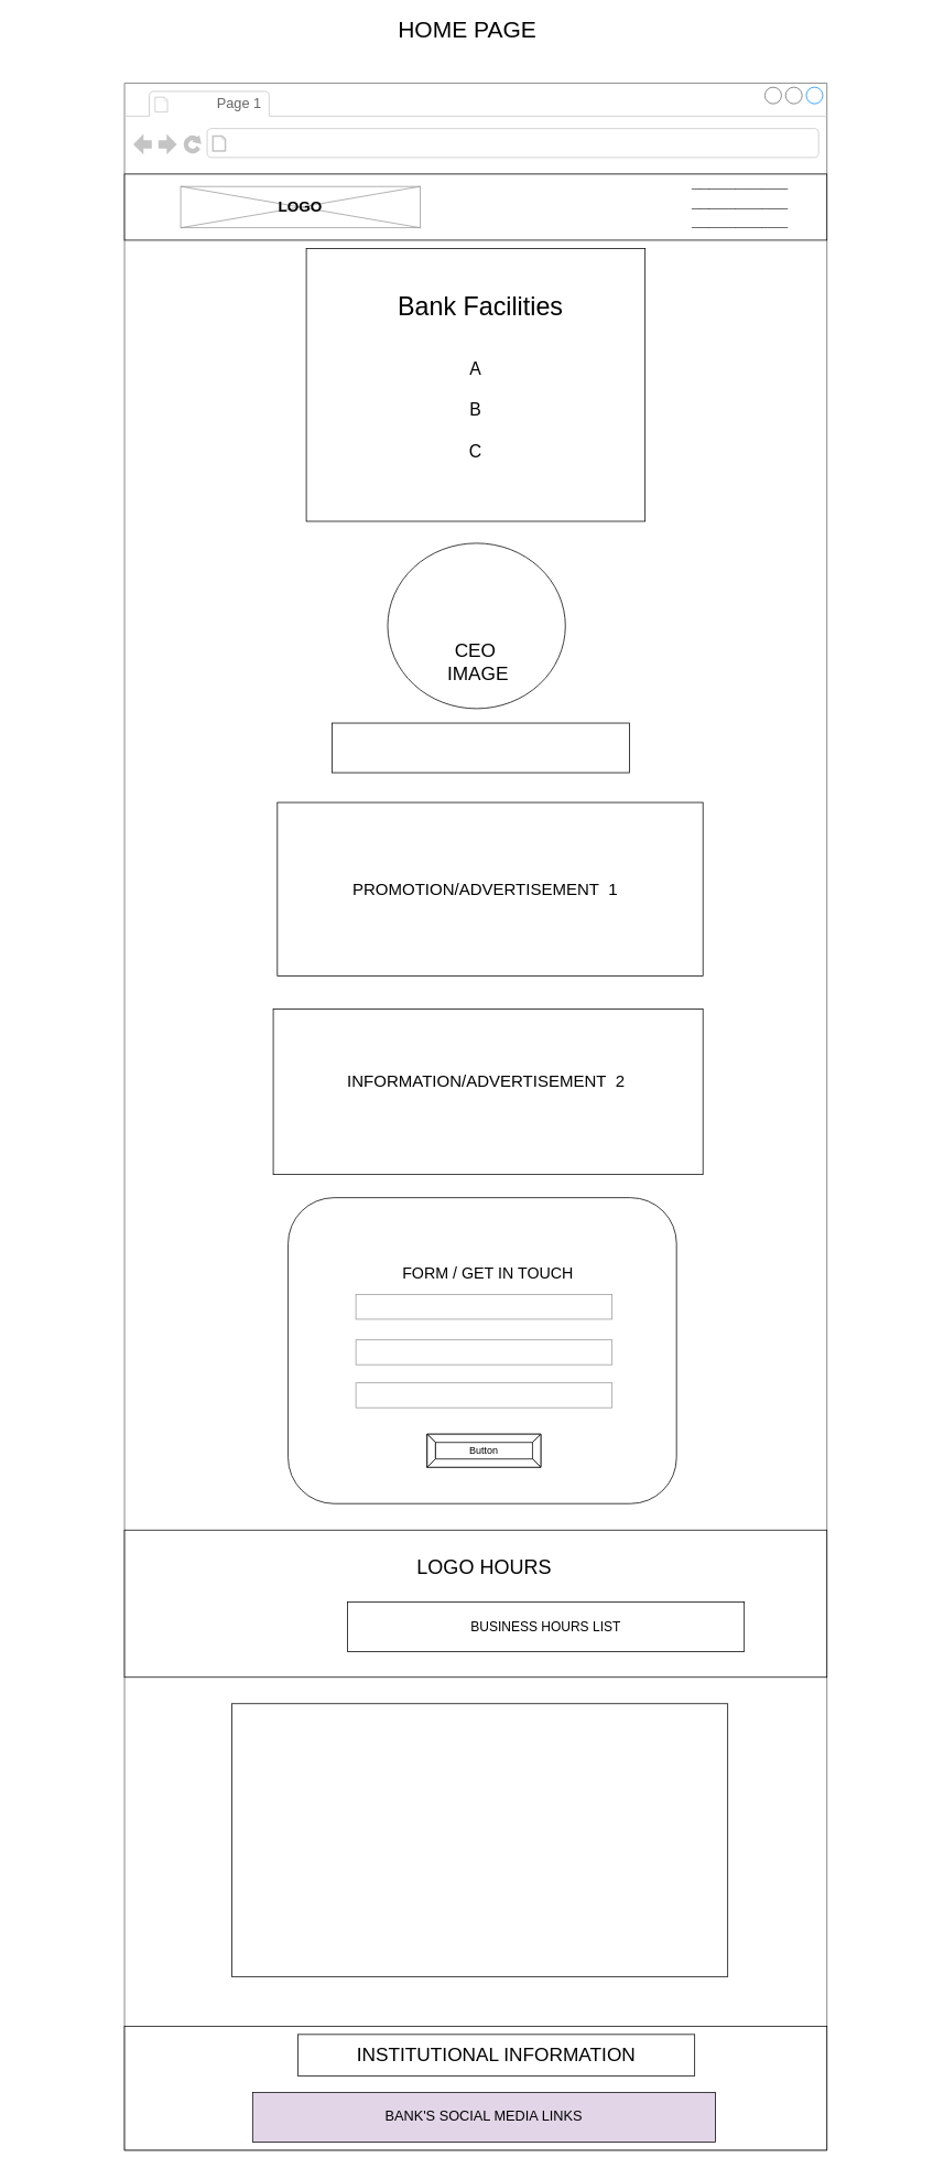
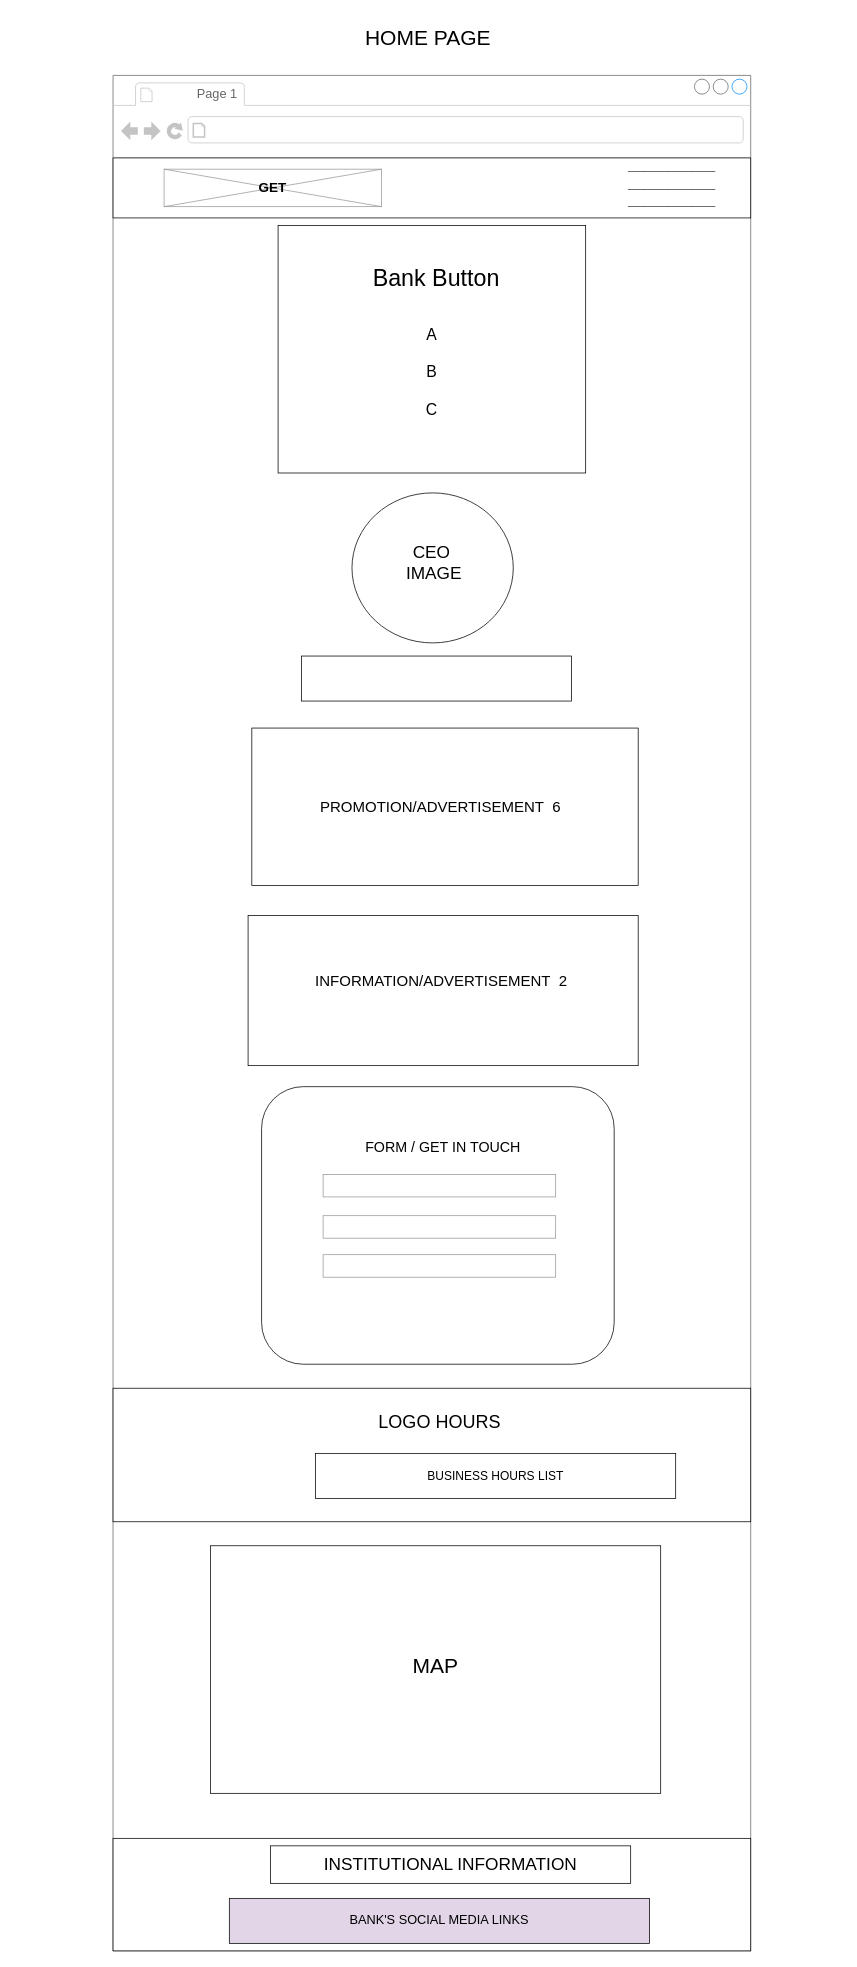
  <mxCell id="0" />
  <mxCell id="1" parent="0" />
  <mxCell id="2" value="" style="strokeWidth=1;shadow=0;dashed=0;align=center;html=1;shape=mxgraph.mockup.containers.browserWindow;rSize=0;strokeColor=#666666;strokeColor2=#008cff;strokeColor3=#c4c4c4;mainText=,;recursiveResize=0;" parent="1" vertex="1"><mxGeometry x="150" y="100" width="850" height="2500" as="geometry" /></mxCell>
  <mxCell id="3" value="Page 1" style="strokeWidth=1;shadow=0;dashed=0;align=center;html=1;shape=mxgraph.mockup.containers.anchor;fontSize=17;fontColor=#666666;align=left;whiteSpace=wrap;" parent="2" vertex="1"><mxGeometry x="110" y="12" width="110" height="26" as="geometry" /></mxCell>
  <mxCell id="4" value="" style="rounded=0;whiteSpace=wrap;html=1;" parent="2" vertex="1"><mxGeometry y="110" width="850" height="80" as="geometry" /></mxCell>
  <mxCell id="5" value="" style="verticalLabelPosition=bottom;shadow=0;dashed=0;align=center;html=1;verticalAlign=top;strokeWidth=1;shape=mxgraph.mockup.graphics.simpleIcon;strokeColor=#999999;" parent="2" vertex="1"><mxGeometry x="68" y="125" width="290" height="50" as="geometry" /></mxCell>
- <mxCell id="6" value="&lt;b&gt;&lt;font style=&quot;font-size: 18px;&quot;&gt;LOGO&lt;/font&gt;&lt;/b&gt;" style="text;html=1;strokeColor=none;fillColor=none;align=center;verticalAlign=middle;whiteSpace=wrap;rounded=0;" parent="2" vertex="1"><mxGeometry x="183" y="135" width="60" height="30" as="geometry" /></mxCell>
+ <mxCell id="6" value="&lt;b&gt;&lt;font style=&quot;font-size: 18px;&quot;&gt;GET&lt;/font&gt;&lt;/b&gt;" style="text;html=1;strokeColor=none;fillColor=none;align=center;verticalAlign=middle;whiteSpace=wrap;rounded=0;" parent="2" vertex="1"><mxGeometry x="183" y="135" width="60" height="30" as="geometry" /></mxCell>
  <mxCell id="7" value="" style="rounded=0;whiteSpace=wrap;html=1;" parent="2" vertex="1"><mxGeometry x="220" y="200" width="410" height="330" as="geometry" /></mxCell>
- <mxCell id="8" value="&lt;font style=&quot;font-size: 31px;&quot;&gt;Bank Facilities&lt;/font&gt;" style="text;html=1;strokeColor=none;fillColor=none;align=center;verticalAlign=middle;whiteSpace=wrap;rounded=0;" parent="2" vertex="1"><mxGeometry x="296" y="240" width="270" height="60" as="geometry" /></mxCell>
+ <mxCell id="8" value="&lt;font style=&quot;font-size: 31px;&quot;&gt;Bank Button&lt;/font&gt;" style="text;html=1;strokeColor=none;fillColor=none;align=center;verticalAlign=middle;whiteSpace=wrap;rounded=0;" parent="2" vertex="1"><mxGeometry x="296" y="240" width="270" height="60" as="geometry" /></mxCell>
  <mxCell id="9" value="&lt;font style=&quot;font-size: 21px;&quot;&gt;A&lt;br&gt;&lt;br&gt;B&lt;br&gt;&lt;br&gt;C&lt;/font&gt;" style="text;html=1;strokeColor=none;fillColor=none;align=center;verticalAlign=middle;whiteSpace=wrap;rounded=0;" parent="2" vertex="1"><mxGeometry x="395" y="290" width="60" height="210" as="geometry" /></mxCell>
  <mxCell id="10" value="" style="rounded=0;whiteSpace=wrap;html=1;" parent="2" vertex="1"><mxGeometry x="185" y="870" width="515" height="210" as="geometry" /></mxCell>
  <mxCell id="11" value="" style="rounded=0;whiteSpace=wrap;html=1;" parent="2" vertex="1"><mxGeometry x="180" y="1120" width="520" height="200" as="geometry" /></mxCell>
- <mxCell id="12" value="&lt;font style=&quot;font-size: 20px;&quot;&gt;&amp;nbsp;PROMOTION/ADVERTISEMENT&amp;nbsp; 1&lt;/font&gt;" style="text;html=1;strokeColor=none;fillColor=none;align=center;verticalAlign=middle;whiteSpace=wrap;rounded=0;" parent="2" vertex="1"><mxGeometry x="159" y="924" width="550" height="100" as="geometry" /></mxCell>
+ <mxCell id="12" value="&lt;font style=&quot;font-size: 20px;&quot;&gt;&amp;nbsp;PROMOTION/ADVERTISEMENT&amp;nbsp; 6&lt;/font&gt;" style="text;html=1;strokeColor=none;fillColor=none;align=center;verticalAlign=middle;whiteSpace=wrap;rounded=0;" parent="2" vertex="1"><mxGeometry x="159" y="924" width="550" height="100" as="geometry" /></mxCell>
  <mxCell id="13" value="&lt;font style=&quot;font-size: 20px;&quot;&gt;&amp;nbsp;INFORMATION/ADVERTISEMENT&amp;nbsp; 2&lt;/font&gt;" style="text;html=1;strokeColor=none;fillColor=none;align=center;verticalAlign=middle;whiteSpace=wrap;rounded=0;" parent="2" vertex="1"><mxGeometry x="205" y="1171" width="460" height="70" as="geometry" /></mxCell>
  <mxCell id="14" value="" style="rounded=1;whiteSpace=wrap;html=1;" parent="2" vertex="1"><mxGeometry x="198" y="1348" width="470" height="370" as="geometry" /></mxCell>
  <mxCell id="15" value="" style="strokeWidth=1;shadow=0;dashed=0;align=center;html=1;shape=mxgraph.mockup.forms.pwField;strokeColor=#999999;mainText=;align=left;fontColor=#666666;fontSize=17;spacingLeft=3;" parent="2" vertex="1"><mxGeometry x="280" y="1465" width="310" height="30" as="geometry" /></mxCell>
  <mxCell id="16" value="" style="strokeWidth=1;shadow=0;dashed=0;align=center;html=1;shape=mxgraph.mockup.forms.pwField;strokeColor=#999999;mainText=;align=left;fontColor=#666666;fontSize=17;spacingLeft=3;" parent="2" vertex="1"><mxGeometry x="280" y="1520" width="310" height="30" as="geometry" /></mxCell>
  <mxCell id="17" value="" style="strokeWidth=1;shadow=0;dashed=0;align=center;html=1;shape=mxgraph.mockup.forms.pwField;strokeColor=#999999;mainText=;align=left;fontColor=#666666;fontSize=17;spacingLeft=3;" parent="2" vertex="1"><mxGeometry x="280" y="1572" width="310" height="30" as="geometry" /></mxCell>
- <mxCell id="18" value="Button" style="labelPosition=center;verticalLabelPosition=middle;align=center;html=1;shape=mxgraph.basic.button;dx=10;whiteSpace=wrap;" parent="2" vertex="1"><mxGeometry x="366.25" y="1634" width="137.5" height="40" as="geometry" /></mxCell>
- <mxCell id="19" value="&lt;font style=&quot;font-size: 19px;&quot;&gt;FORM / GET IN TOUCH&lt;/font&gt;" style="text;html=1;strokeColor=none;fillColor=none;align=center;verticalAlign=middle;whiteSpace=wrap;rounded=0;" parent="2" vertex="1"><mxGeometry x="335" y="1425" width="210" height="30" as="geometry" /></mxCell>
+ <mxCell id="19" value="&lt;font style=&quot;font-size: 19px;&quot;&gt;FORM / GET IN TOUCH&lt;/font&gt;" style="text;html=1;strokeColor=none;fillColor=none;align=center;verticalAlign=middle;whiteSpace=wrap;rounded=0;" parent="2" vertex="1"><mxGeometry x="335" y="1415" width="210" height="30" as="geometry" /></mxCell>
  <mxCell id="20" value="" style="rounded=0;whiteSpace=wrap;html=1;" parent="2" vertex="1"><mxGeometry y="1750" width="850" height="178" as="geometry" /></mxCell>
  <mxCell id="21" value="&lt;font style=&quot;font-size: 16px;&quot;&gt;BUSINESS HOURS LIST&lt;/font&gt;" style="rounded=0;whiteSpace=wrap;html=1;" parent="2" vertex="1"><mxGeometry x="270" y="1837" width="480" height="60" as="geometry" /></mxCell>
  <mxCell id="22" value="&lt;span style=&quot;font-weight: normal;&quot;&gt;LOGO HOURS&lt;/span&gt;" style="text;strokeColor=none;fillColor=none;html=1;fontSize=24;fontStyle=1;verticalAlign=middle;align=center;" parent="2" vertex="1"><mxGeometry x="255" y="1776" width="360" height="40" as="geometry" /></mxCell>
  <mxCell id="23" value="" style="rounded=0;whiteSpace=wrap;html=1;" parent="2" vertex="1"><mxGeometry x="130" y="1960" width="600" height="330" as="geometry" /></mxCell>
+ <mxCell id="24" value="&lt;font style=&quot;font-size: 28px;&quot;&gt;MAP&lt;/font&gt;" style="text;html=1;strokeColor=none;fillColor=none;align=center;verticalAlign=middle;whiteSpace=wrap;rounded=0;" parent="2" vertex="1"><mxGeometry x="310" y="2065" width="240" height="110" as="geometry" /></mxCell>
  <mxCell id="25" value="" style="rounded=0;whiteSpace=wrap;html=1;" parent="2" vertex="1"><mxGeometry y="2350" width="850" height="150" as="geometry" /></mxCell>
  <mxCell id="26" value="&lt;font style=&quot;font-size: 23px;&quot;&gt;INSTITUTIONAL INFORMATION&lt;/font&gt;" style="rounded=0;whiteSpace=wrap;html=1;" parent="2" vertex="1"><mxGeometry x="210" y="2360" width="480" height="50" as="geometry" /></mxCell>
  <mxCell id="27" value="&lt;font style=&quot;font-size: 17px;&quot;&gt;BANK'S SOCIAL MEDIA LINKS&lt;/font&gt;" style="rounded=0;whiteSpace=wrap;html=1;fillColor=#e1d5e7;" parent="2" vertex="1"><mxGeometry x="155" y="2430" width="560" height="60" as="geometry" /></mxCell>
  <mxCell id="28" value="&lt;b style=&quot;border-color: var(--border-color); font-size: 19px;&quot;&gt;___________&lt;br style=&quot;border-color: var(--border-color);&quot;&gt;___________&lt;br style=&quot;border-color: var(--border-color);&quot;&gt;___________&lt;/b&gt;" style="text;html=1;strokeColor=none;fillColor=none;align=center;verticalAlign=middle;whiteSpace=wrap;rounded=0;" vertex="1" parent="2"><mxGeometry x="660" y="119" width="170" height="50" as="geometry" /></mxCell>
  <mxCell id="29" value="" style="ellipse;whiteSpace=wrap;html=1;rotation=90;" parent="2" vertex="1"><mxGeometry x="326" y="549" width="200" height="215" as="geometry" /></mxCell>
  <mxCell id="30" value="" style="rounded=0;whiteSpace=wrap;html=1;" parent="2" vertex="1"><mxGeometry x="251.25" y="774" width="360" height="60" as="geometry" /></mxCell>
- <mxCell id="31" value="&lt;font style=&quot;font-size: 23px;&quot;&gt;CEO&amp;nbsp;&lt;br&gt;IMAGE&lt;/font&gt;" style="text;html=1;strokeColor=none;fillColor=none;align=center;verticalAlign=middle;whiteSpace=wrap;rounded=0;" parent="2" vertex="1"><mxGeometry x="368" y="663.25" width="120" height="72.5" as="geometry" /></mxCell>
- <mxCell id="32" value="&lt;font style=&quot;font-size: 28px;&quot;&gt;HOME PAGE&lt;/font&gt;" style="text;html=1;strokeColor=none;fillColor=none;align=center;verticalAlign=middle;whiteSpace=wrap;rounded=0;" parent="1" vertex="1"><mxGeometry x="15" y="5" width="1100" height="60" as="geometry" /></mxCell>
+ <mxCell id="31" value="&lt;font style=&quot;font-size: 23px;&quot;&gt;CEO&amp;nbsp;&lt;br&gt;IMAGE&lt;/font&gt;" style="text;html=1;strokeColor=none;fillColor=none;align=center;verticalAlign=middle;whiteSpace=wrap;rounded=0;" parent="2" vertex="1"><mxGeometry x="368" y="613.25" width="120" height="72.5" as="geometry" /></mxCell>
+ <mxCell id="32" value="&lt;font style=&quot;font-size: 28px;&quot;&gt;HOME PAGE&lt;/font&gt;" style="text;html=1;strokeColor=none;fillColor=none;align=center;verticalAlign=middle;whiteSpace=wrap;rounded=0;" parent="1" vertex="1"><mxGeometry x="20" y="20" width="1100" height="60" as="geometry" /></mxCell>
